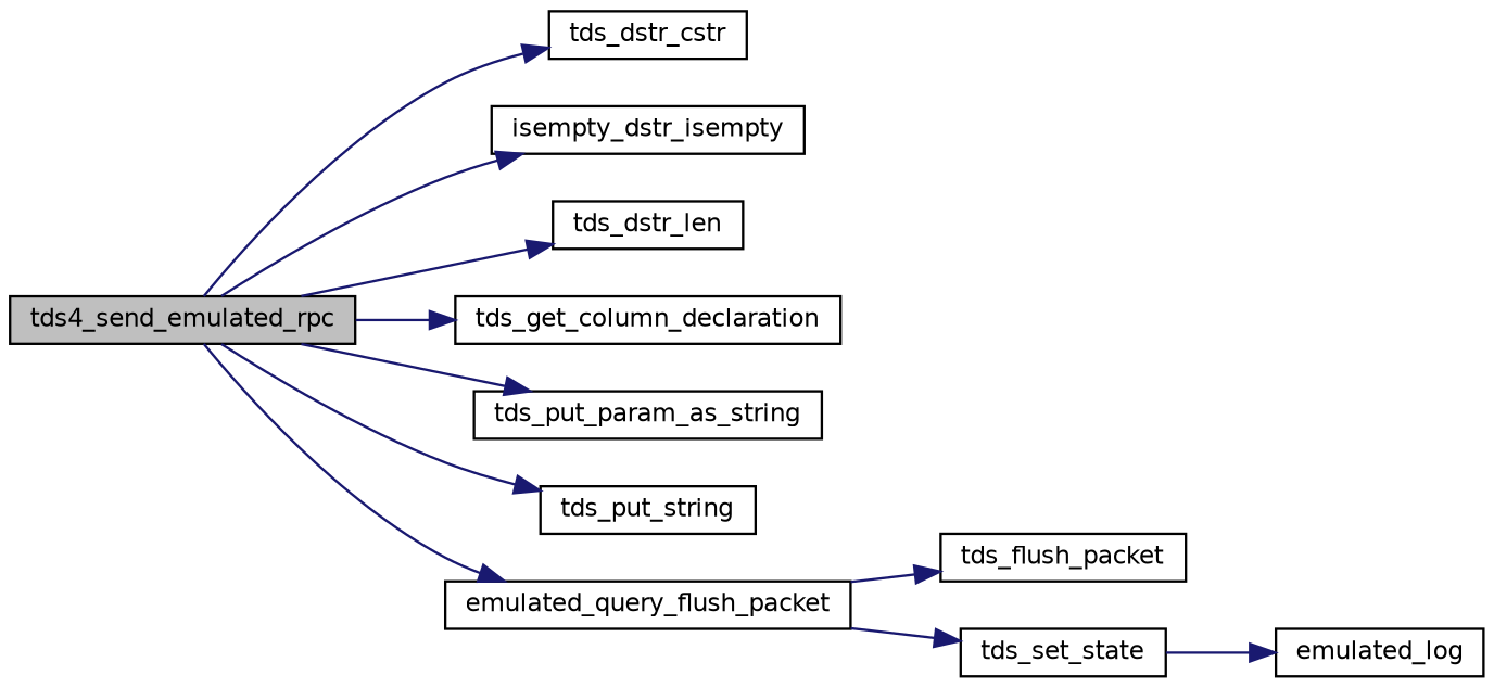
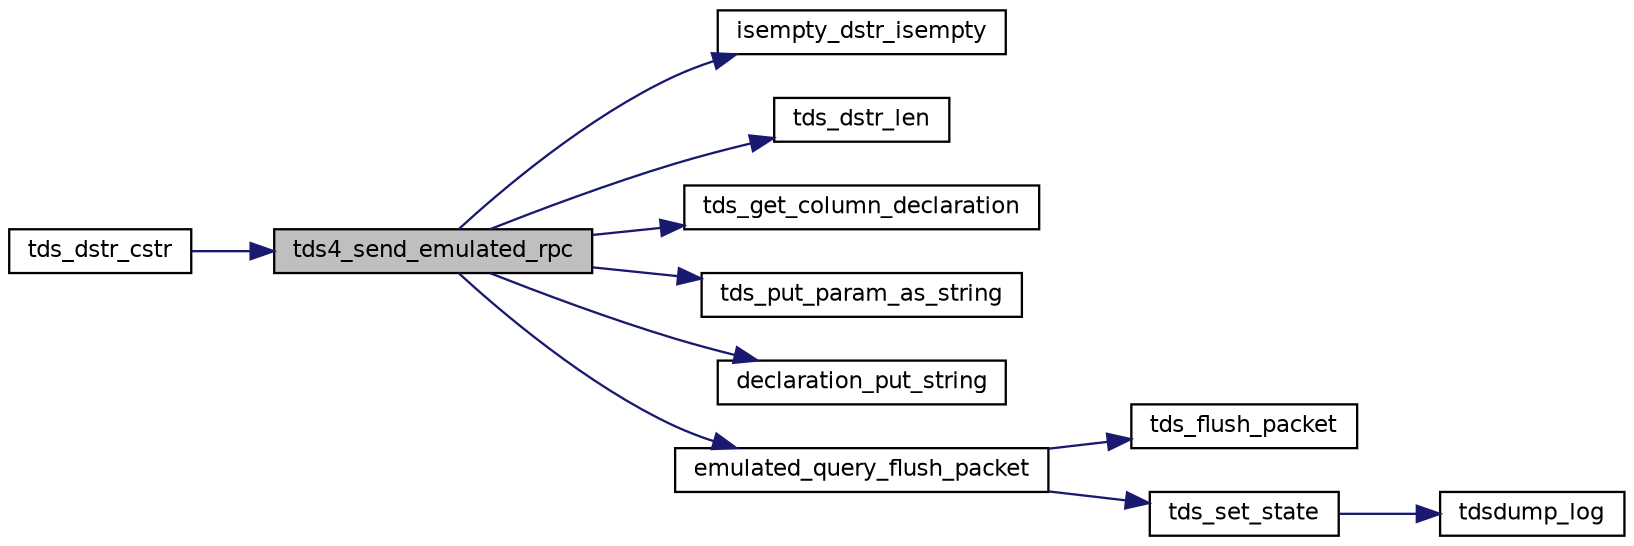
  digraph {
    rankdir=LR
    node [color=black fillcolor=white fontname=Helvetica fontsize=10 shape=record style=filled]
    edge [color=midnightblue fontname=Helvetica fontsize=10 labelfontname=Helvetica labelfontsize=10 style=solid]
    n1 [fillcolor=grey75 fontcolor=black height=0.2 label=tds4_send_emulated_rpc width=0.4]
    n2 [height=0.2 label=tds_dstr_cstr width=0.4]
    n3 [height=0.2 label=isempty_dstr_isempty width=0.4]
    n4 [height=0.2 label=tds_dstr_len width=0.4]
    n5 [height=0.2 label=tds_get_column_declaration width=0.4]
    n6 [height=0.2 label=tds_put_param_as_string width=0.4]
-   n7 [height=0.2 label=tds_put_string width=0.4]
+   n7 [height=0.2 label=declaration_put_string width=0.4]
    n8 [height=0.2 label=emulated_query_flush_packet width=0.4]
    n9 [height=0.2 label=tds_flush_packet width=0.4]
    n10 [height=0.2 label=tds_set_state width=0.4]
-   n11 [height=0.2 label=emulated_log width=0.4]
-   n1 -> n2
+   n11 [height=0.2 label=tdsdump_log width=0.4]
+   n2 -> n1
    n1 -> n3
    n1 -> n4
    n1 -> n5
    n1 -> n6
    n1 -> n7
    n1 -> n8
    n8 -> n9
    n8 -> n10
    n10 -> n11
  }
